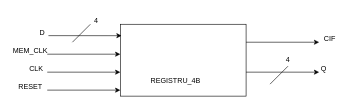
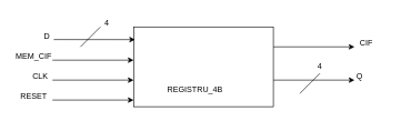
  <mxCell id="0" />
  <mxCell id="1" parent="0" />
  <mxCell id="2" value="" style="rounded=0;whiteSpace=wrap;html=1;" vertex="1" parent="1"><mxGeometry x="200" y="40" width="210" height="120" as="geometry" /></mxCell>
  <mxCell id="3" value="" style="endArrow=classic;html=1;rounded=0;entryX=0.01;entryY=0.159;entryDx=0;entryDy=0;entryPerimeter=0;" edge="1" parent="1" target="2"><mxGeometry width="50" height="50" relative="1" as="geometry"><mxPoint x="80" y="59" as="sourcePoint" /><mxPoint x="120" y="10" as="targetPoint" /></mxGeometry></mxCell>
  <mxCell id="4" value="" style="endArrow=classic;html=1;rounded=0;entryX=0.01;entryY=0.159;entryDx=0;entryDy=0;entryPerimeter=0;" edge="1" parent="1"><mxGeometry width="50" height="50" relative="1" as="geometry"><mxPoint x="78" y="90" as="sourcePoint" /><mxPoint x="200" y="90" as="targetPoint" /></mxGeometry></mxCell>
  <mxCell id="5" value="" style="endArrow=classic;html=1;rounded=0;entryX=0.01;entryY=0.159;entryDx=0;entryDy=0;entryPerimeter=0;" edge="1" parent="1"><mxGeometry width="50" height="50" relative="1" as="geometry"><mxPoint x="78" y="120" as="sourcePoint" /><mxPoint x="200" y="120" as="targetPoint" /></mxGeometry></mxCell>
  <mxCell id="6" value="" style="endArrow=classic;html=1;rounded=0;entryX=0.01;entryY=0.159;entryDx=0;entryDy=0;entryPerimeter=0;" edge="1" parent="1"><mxGeometry width="50" height="50" relative="1" as="geometry"><mxPoint x="78" y="150" as="sourcePoint" /><mxPoint x="200" y="150" as="targetPoint" /></mxGeometry></mxCell>
  <mxCell id="7" value="" style="endArrow=classic;html=1;rounded=0;entryX=0.01;entryY=0.159;entryDx=0;entryDy=0;entryPerimeter=0;" edge="1" parent="1"><mxGeometry width="50" height="50" relative="1" as="geometry"><mxPoint x="410" y="70" as="sourcePoint" /><mxPoint x="532" y="70" as="targetPoint" /></mxGeometry></mxCell>
  <mxCell id="8" value="" style="endArrow=classic;html=1;rounded=0;entryX=0.01;entryY=0.159;entryDx=0;entryDy=0;entryPerimeter=0;" edge="1" parent="1"><mxGeometry width="50" height="50" relative="1" as="geometry"><mxPoint x="410" y="120" as="sourcePoint" /><mxPoint x="532" y="120" as="targetPoint" /></mxGeometry></mxCell>
  <mxCell id="9" value="D" style="text;html=1;strokeColor=none;fillColor=none;align=center;verticalAlign=middle;whiteSpace=wrap;rounded=0;" vertex="1" parent="1"><mxGeometry x="40" y="40" width="60" height="30" as="geometry" /></mxCell>
  <mxCell id="10" value="" style="endArrow=none;html=1;rounded=0;" edge="1" parent="1"><mxGeometry width="50" height="50" relative="1" as="geometry"><mxPoint x="120" y="70" as="sourcePoint" /><mxPoint x="150" y="40" as="targetPoint" /></mxGeometry></mxCell>
  <mxCell id="11" value="4" style="text;html=1;strokeColor=none;fillColor=none;align=center;verticalAlign=middle;whiteSpace=wrap;rounded=0;" vertex="1" parent="1"><mxGeometry x="130" y="20" width="60" height="30" as="geometry" /></mxCell>
- <mxCell id="12" value="MEM_CLK" style="text;html=1;strokeColor=none;fillColor=none;align=center;verticalAlign=middle;whiteSpace=wrap;rounded=0;" vertex="1" parent="1"><mxGeometry x="20" y="70" width="60" height="30" as="geometry" /></mxCell>
+ <mxCell id="12" value="MEM_CIF" style="text;html=1;strokeColor=none;fillColor=none;align=center;verticalAlign=middle;whiteSpace=wrap;rounded=0;" vertex="1" parent="1"><mxGeometry x="20" y="70" width="60" height="30" as="geometry" /></mxCell>
  <mxCell id="13" value="CLK" style="text;html=1;strokeColor=none;fillColor=none;align=center;verticalAlign=middle;whiteSpace=wrap;rounded=0;" vertex="1" parent="1"><mxGeometry x="30" y="100" width="60" height="30" as="geometry" /></mxCell>
  <mxCell id="14" value="RESET" style="text;html=1;strokeColor=none;fillColor=none;align=center;verticalAlign=middle;whiteSpace=wrap;rounded=0;" vertex="1" parent="1"><mxGeometry x="20" y="130" width="60" height="30" as="geometry" /></mxCell>
  <mxCell id="15" value="CIF" style="text;html=1;strokeColor=none;fillColor=none;align=center;verticalAlign=middle;whiteSpace=wrap;rounded=0;" vertex="1" parent="1"><mxGeometry x="520" y="50" width="60" height="30" as="geometry" /></mxCell>
  <mxCell id="16" value="Q" style="text;html=1;strokeColor=none;fillColor=none;align=center;verticalAlign=middle;whiteSpace=wrap;rounded=0;" vertex="1" parent="1"><mxGeometry x="510" y="100" width="60" height="30" as="geometry" /></mxCell>
  <mxCell id="17" value="" style="endArrow=none;html=1;rounded=0;" edge="1" parent="1"><mxGeometry width="50" height="50" relative="1" as="geometry"><mxPoint x="450" y="140" as="sourcePoint" /><mxPoint x="480" y="110" as="targetPoint" /></mxGeometry></mxCell>
  <mxCell id="18" value="4" style="text;html=1;strokeColor=none;fillColor=none;align=center;verticalAlign=middle;whiteSpace=wrap;rounded=0;" vertex="1" parent="1"><mxGeometry x="450" y="85" width="60" height="30" as="geometry" /></mxCell>
  <mxCell id="19" value="REGISTRU_4B" style="text;html=1;strokeColor=none;fillColor=none;align=center;verticalAlign=middle;whiteSpace=wrap;rounded=0;" vertex="1" parent="1"><mxGeometry x="245" y="112.5" width="95" height="45" as="geometry" /></mxCell>
